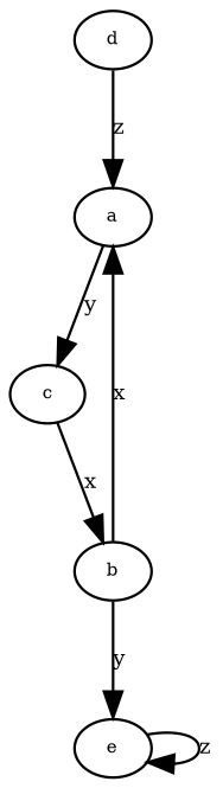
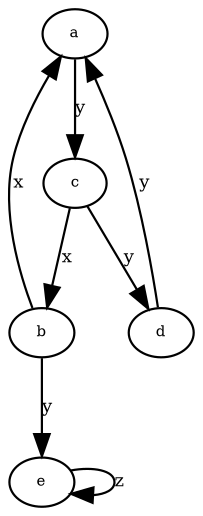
  digraph {
    node [fontsize=7]
    edge [fontsize=8]
    n1 [height=.01 label=a width=.01]
    n2 [height=.01 label=c width=.01]
    n3 [height=.01 label=e width=.01]
    n4 [height=.01 label=b width=.01]
    n5 [height=.01 label=d width=.01]
    n1 -> n2 [label=y]
    n2 -> n4 [label=x]
+   n2 -> n5 [label=y]
    n3 -> n3 [label=z]
    n4 -> n1 [label=x]
    n4 -> n3 [label=y]
-   n5 -> n1 [label=z]
+   n5 -> n1 [label=y]
  }
